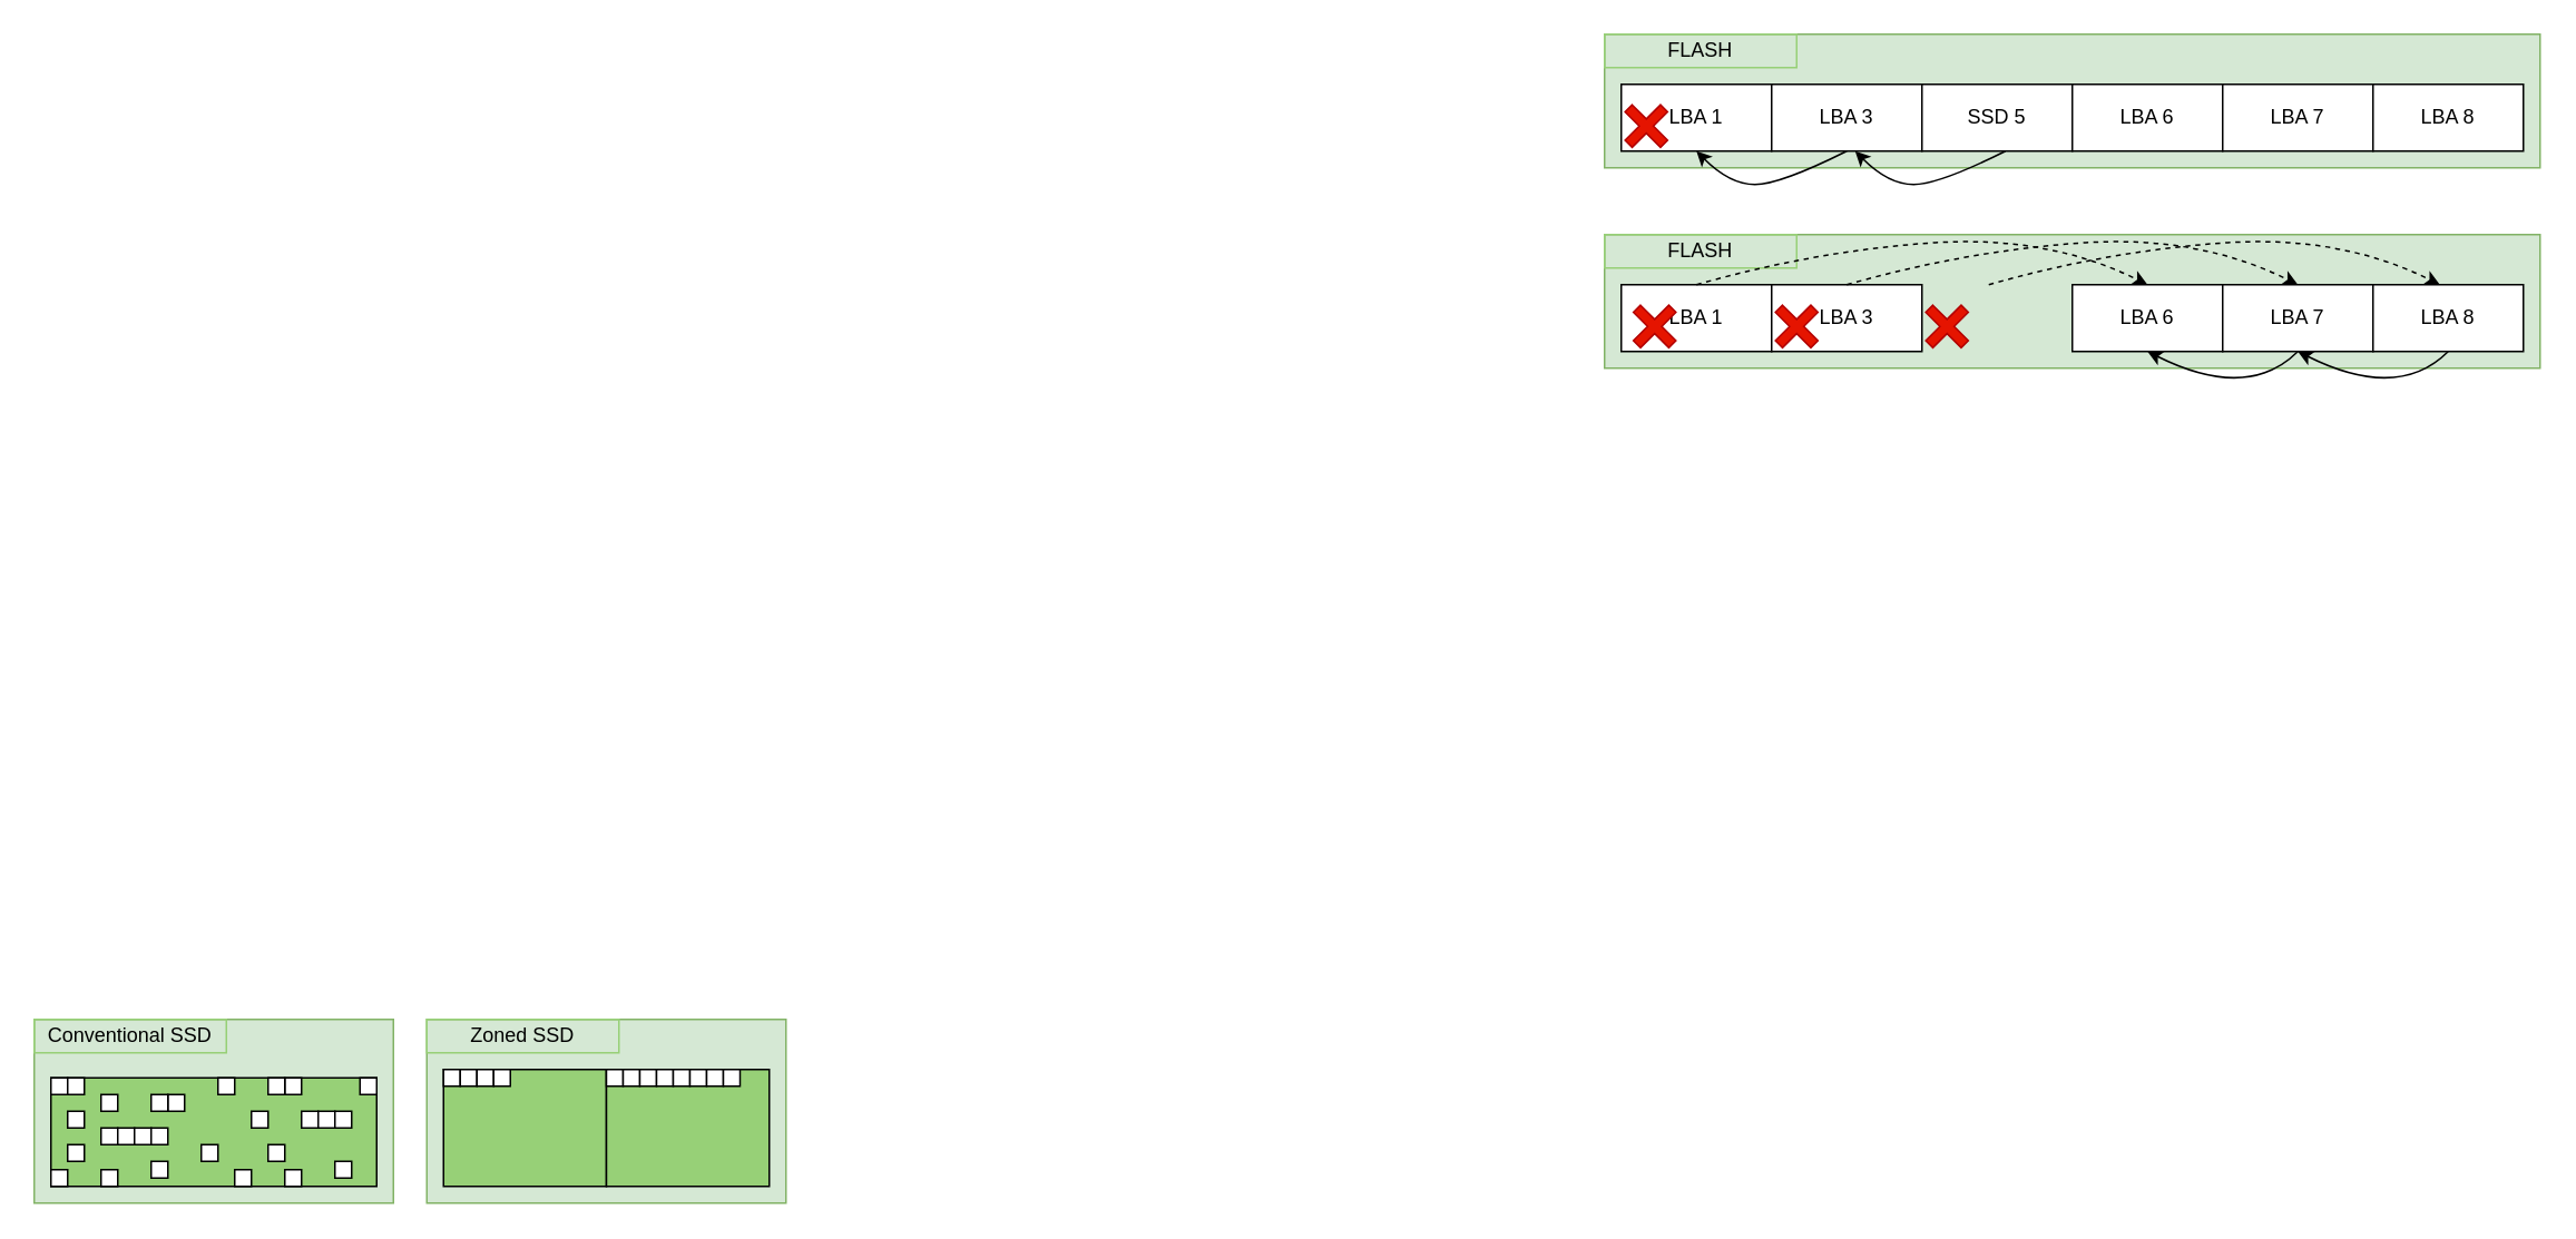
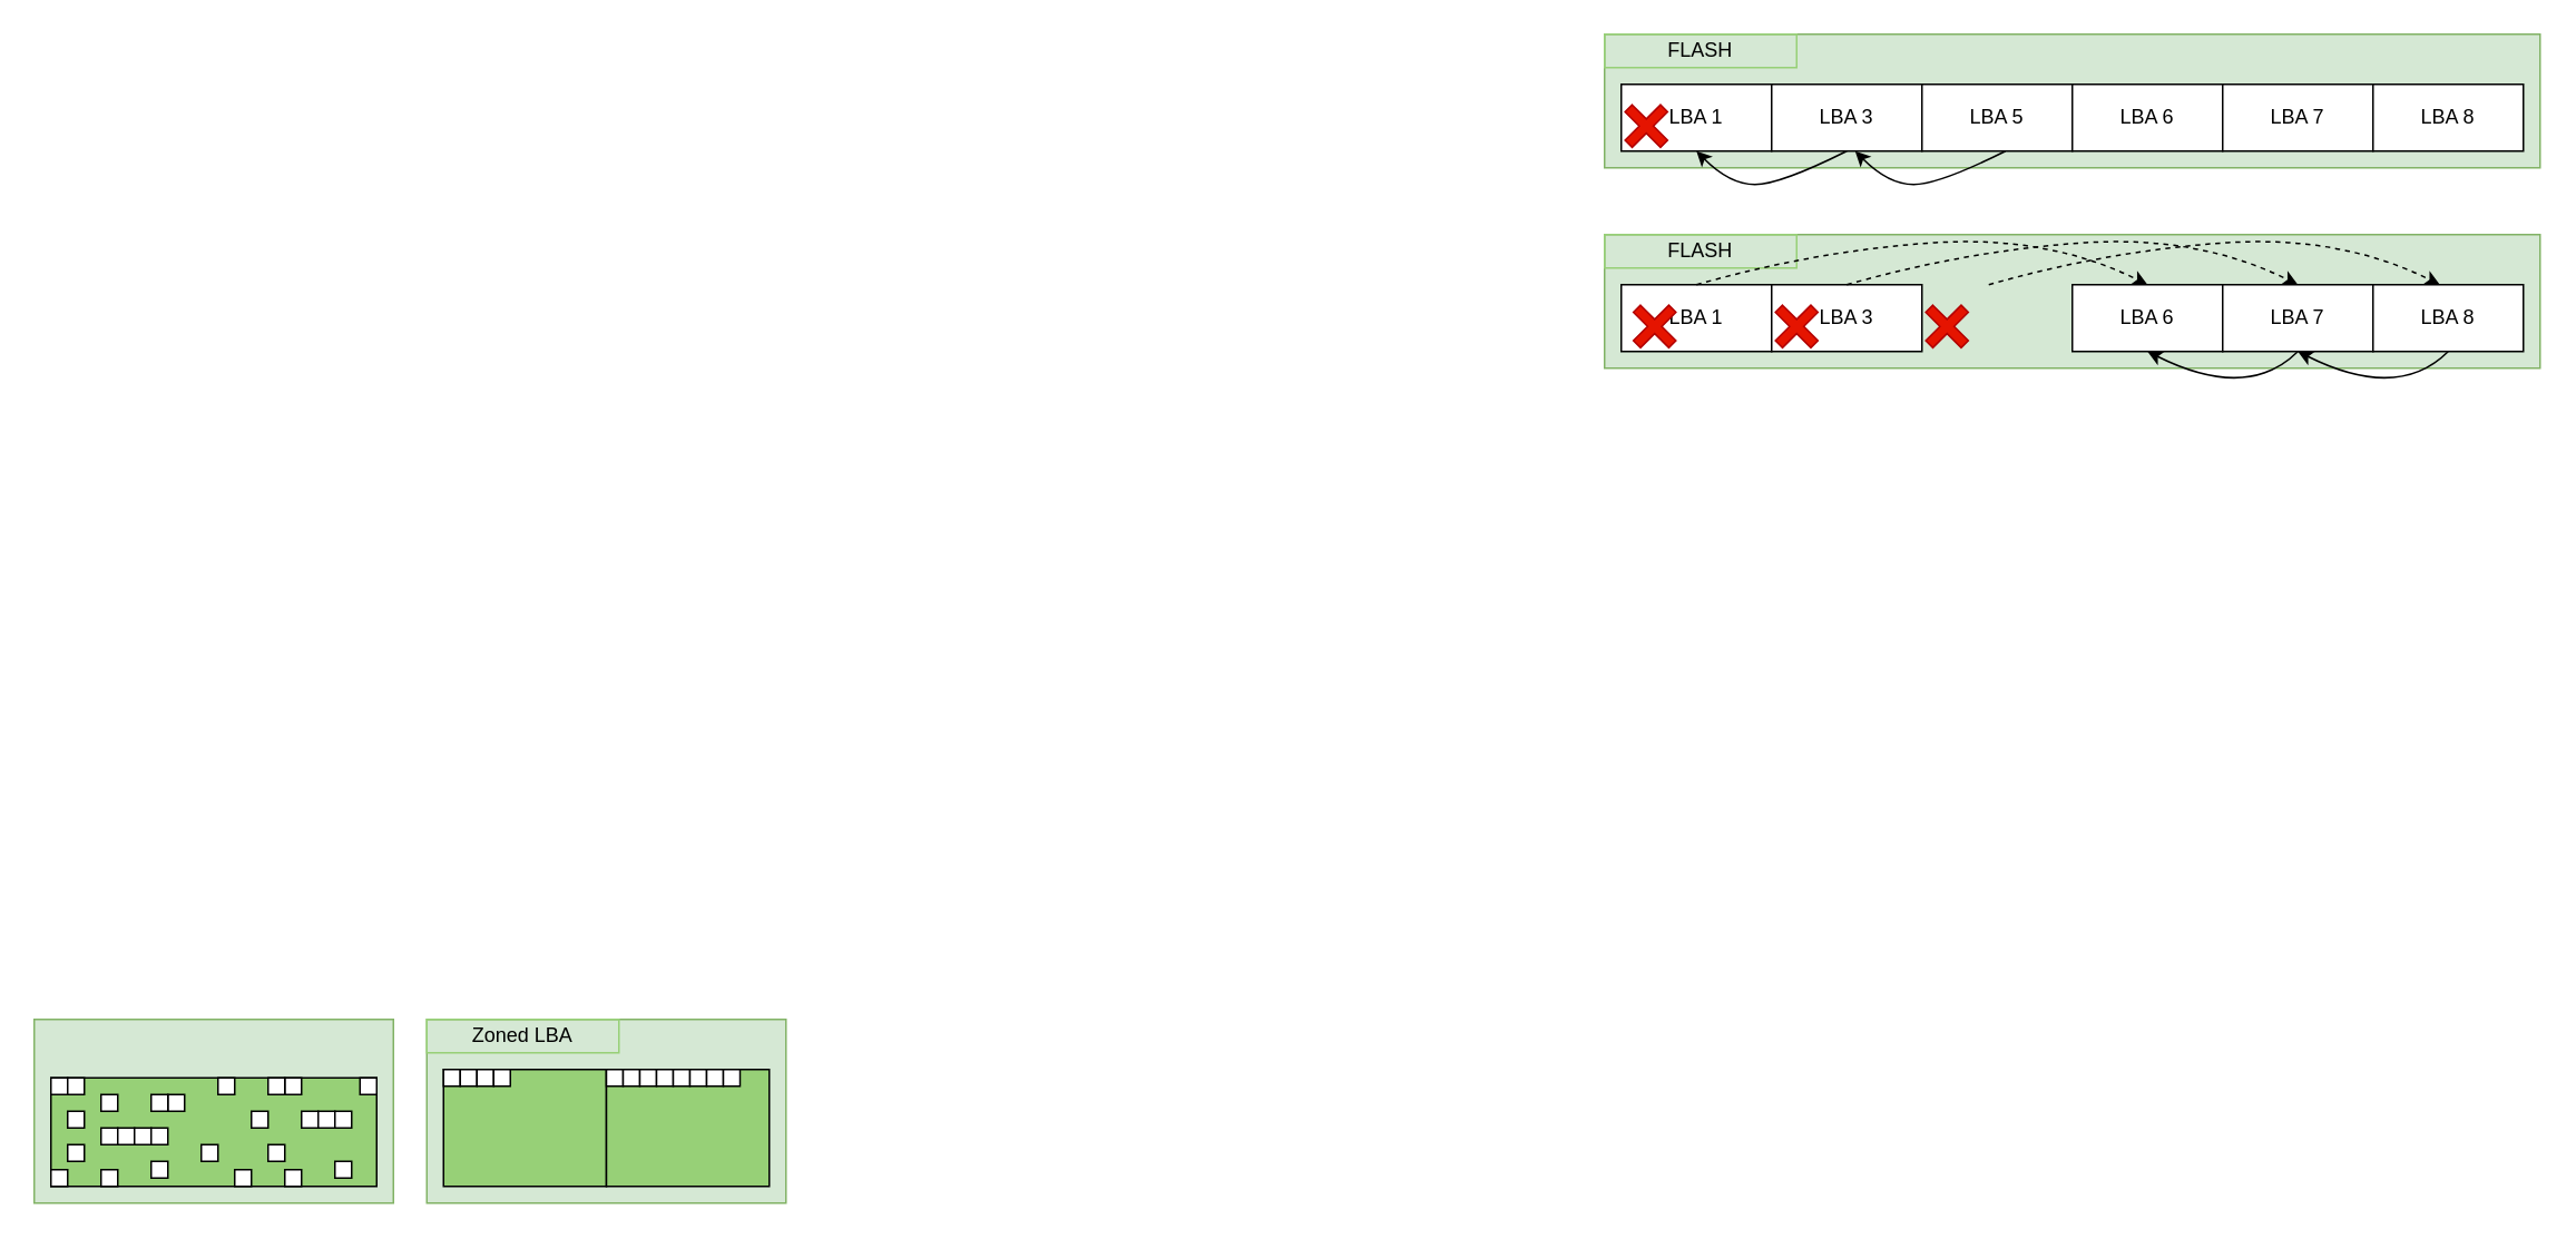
  <mxCell id="0" />
  <mxCell id="1" parent="0" />
  <mxCell id="2" value="" style="rounded=0;whiteSpace=wrap;html=1;fillColor=#d5e8d4;strokeColor=#82b366;" vertex="1" parent="1"><mxGeometry x="20" y="610" width="215" height="110" as="geometry" /></mxCell>
- <mxCell id="3" value="Conventional SSD" style="text;html=1;fillColor=none;align=center;verticalAlign=middle;whiteSpace=wrap;rounded=0;strokeColor=#97D077;" vertex="1" parent="1"><mxGeometry x="20" y="610" width="115" height="20" as="geometry" /></mxCell>
  <mxCell id="4" value="" style="group;fontSize=12;" vertex="1" connectable="0" parent="1"><mxGeometry x="160" y="530" width="10" height="10" as="geometry" /></mxCell>
  <mxCell id="5" value="" style="rounded=0;whiteSpace=wrap;html=1;fillColor=#d5e8d4;strokeColor=#82b366;" vertex="1" parent="1"><mxGeometry x="255" y="610" width="215" height="110" as="geometry" /></mxCell>
- <mxCell id="6" value="Zoned SSD" style="text;html=1;fillColor=none;align=center;verticalAlign=middle;whiteSpace=wrap;rounded=0;strokeColor=#97D077;" vertex="1" parent="1"><mxGeometry x="255" y="610" width="115" height="20" as="geometry" /></mxCell>
+ <mxCell id="6" value="Zoned LBA" style="text;html=1;fillColor=none;align=center;verticalAlign=middle;whiteSpace=wrap;rounded=0;strokeColor=#97D077;" vertex="1" parent="1"><mxGeometry x="255" y="610" width="115" height="20" as="geometry" /></mxCell>
  <mxCell id="7" value="" style="group;fontSize=12;" vertex="1" connectable="0" parent="1"><mxGeometry x="265" y="640" width="97.5" height="70" as="geometry" /></mxCell>
  <mxCell id="8" value="" style="group" vertex="1" connectable="0" parent="7"><mxGeometry width="97.5" height="70" as="geometry" /></mxCell>
  <mxCell id="9" value="" style="rounded=0;whiteSpace=wrap;html=1;fillColor=#97D077;" vertex="1" parent="8"><mxGeometry width="97.5" height="70" as="geometry" /></mxCell>
  <mxCell id="10" value="" style="rounded=0;whiteSpace=wrap;html=1;" vertex="1" parent="8"><mxGeometry width="10" height="10" as="geometry" /></mxCell>
  <mxCell id="11" value="" style="rounded=0;whiteSpace=wrap;html=1;" vertex="1" parent="8"><mxGeometry x="10" width="10" height="10" as="geometry" /></mxCell>
  <mxCell id="12" value="" style="rounded=0;whiteSpace=wrap;html=1;" vertex="1" parent="8"><mxGeometry x="20" width="10" height="10" as="geometry" /></mxCell>
  <mxCell id="13" value="" style="rounded=0;whiteSpace=wrap;html=1;" vertex="1" parent="8"><mxGeometry x="30" width="10" height="10" as="geometry" /></mxCell>
  <mxCell id="14" value="" style="group;fontSize=12;" vertex="1" connectable="0" parent="1"><mxGeometry x="30" y="645" width="230" height="70" as="geometry" /></mxCell>
  <mxCell id="15" value="" style="group" vertex="1" connectable="0" parent="14"><mxGeometry width="230" height="70" as="geometry" /></mxCell>
  <mxCell id="16" value="" style="rounded=0;whiteSpace=wrap;html=1;fillColor=#97D077;" vertex="1" parent="15"><mxGeometry width="195" height="65" as="geometry" /></mxCell>
  <mxCell id="17" value="" style="rounded=0;whiteSpace=wrap;html=1;" vertex="1" parent="15"><mxGeometry width="10" height="10" as="geometry" /></mxCell>
  <mxCell id="18" value="" style="rounded=0;whiteSpace=wrap;html=1;" vertex="1" parent="15"><mxGeometry x="10" width="10" height="10" as="geometry" /></mxCell>
  <mxCell id="19" value="" style="rounded=0;whiteSpace=wrap;html=1;" vertex="1" parent="15"><mxGeometry x="30" y="10" width="10" height="10" as="geometry" /></mxCell>
  <mxCell id="20" value="" style="rounded=0;whiteSpace=wrap;html=1;" vertex="1" parent="15"><mxGeometry x="10" y="20" width="10" height="10" as="geometry" /></mxCell>
  <mxCell id="21" value="" style="rounded=0;whiteSpace=wrap;html=1;" vertex="1" parent="15"><mxGeometry x="30" y="30" width="10" height="10" as="geometry" /></mxCell>
  <mxCell id="22" value="" style="rounded=0;whiteSpace=wrap;html=1;" vertex="1" parent="15"><mxGeometry x="40" y="30" width="10" height="10" as="geometry" /></mxCell>
  <mxCell id="23" value="" style="rounded=0;whiteSpace=wrap;html=1;" vertex="1" parent="15"><mxGeometry x="50" y="30" width="10" height="10" as="geometry" /></mxCell>
  <mxCell id="24" value="" style="rounded=0;whiteSpace=wrap;html=1;" vertex="1" parent="15"><mxGeometry x="10" y="40" width="10" height="10" as="geometry" /></mxCell>
  <mxCell id="25" value="" style="rounded=0;whiteSpace=wrap;html=1;" vertex="1" parent="15"><mxGeometry y="55" width="10" height="10" as="geometry" /></mxCell>
  <mxCell id="26" value="" style="rounded=0;whiteSpace=wrap;html=1;" vertex="1" parent="15"><mxGeometry x="30" y="55" width="10" height="10" as="geometry" /></mxCell>
  <mxCell id="27" value="" style="rounded=0;whiteSpace=wrap;html=1;" vertex="1" parent="15"><mxGeometry x="70" y="10" width="10" height="10" as="geometry" /></mxCell>
  <mxCell id="28" value="" style="rounded=0;whiteSpace=wrap;html=1;" vertex="1" parent="15"><mxGeometry x="170" y="50" width="10" height="10" as="geometry" /></mxCell>
  <mxCell id="29" value="" style="rounded=0;whiteSpace=wrap;html=1;" vertex="1" parent="15"><mxGeometry x="60" y="10" width="10" height="10" as="geometry" /></mxCell>
  <mxCell id="30" value="" style="rounded=0;whiteSpace=wrap;html=1;" vertex="1" parent="15"><mxGeometry x="60" y="30" width="10" height="10" as="geometry" /></mxCell>
  <mxCell id="31" value="" style="rounded=0;whiteSpace=wrap;html=1;" vertex="1" parent="15"><mxGeometry x="90" y="40" width="10" height="10" as="geometry" /></mxCell>
  <mxCell id="32" value="" style="rounded=0;whiteSpace=wrap;html=1;" vertex="1" parent="15"><mxGeometry x="60" y="50" width="10" height="10" as="geometry" /></mxCell>
  <mxCell id="33" value="" style="rounded=0;whiteSpace=wrap;html=1;" vertex="1" parent="15"><mxGeometry x="120" y="20" width="10" height="10" as="geometry" /></mxCell>
  <mxCell id="34" value="" style="rounded=0;whiteSpace=wrap;html=1;" vertex="1" parent="15"><mxGeometry x="185" width="10" height="10" as="geometry" /></mxCell>
  <mxCell id="35" value="" style="rounded=0;whiteSpace=wrap;html=1;" vertex="1" parent="15"><mxGeometry x="140" width="10" height="10" as="geometry" /></mxCell>
  <mxCell id="36" value="" style="rounded=0;whiteSpace=wrap;html=1;" vertex="1" parent="15"><mxGeometry x="130" width="10" height="10" as="geometry" /></mxCell>
  <mxCell id="37" value="" style="rounded=0;whiteSpace=wrap;html=1;" vertex="1" parent="15"><mxGeometry x="150" y="20" width="10" height="10" as="geometry" /></mxCell>
  <mxCell id="38" value="" style="rounded=0;whiteSpace=wrap;html=1;" vertex="1" parent="15"><mxGeometry x="160" y="20" width="10" height="10" as="geometry" /></mxCell>
  <mxCell id="39" value="" style="rounded=0;whiteSpace=wrap;html=1;" vertex="1" parent="15"><mxGeometry x="170" y="20" width="10" height="10" as="geometry" /></mxCell>
  <mxCell id="40" value="" style="rounded=0;whiteSpace=wrap;html=1;" vertex="1" parent="15"><mxGeometry x="130" y="40" width="10" height="10" as="geometry" /></mxCell>
  <mxCell id="41" value="" style="rounded=0;whiteSpace=wrap;html=1;" vertex="1" parent="15"><mxGeometry x="140" y="55" width="10" height="10" as="geometry" /></mxCell>
  <mxCell id="42" value="" style="rounded=0;whiteSpace=wrap;html=1;" vertex="1" parent="15"><mxGeometry x="110" y="55" width="10" height="10" as="geometry" /></mxCell>
  <mxCell id="43" value="" style="rounded=0;whiteSpace=wrap;html=1;" vertex="1" parent="15"><mxGeometry x="100" width="10" height="10" as="geometry" /></mxCell>
  <mxCell id="44" value="" style="group;fontSize=12;" vertex="1" connectable="0" parent="1"><mxGeometry x="362.5" y="640" width="97.5" height="70" as="geometry" /></mxCell>
  <mxCell id="45" value="" style="group" vertex="1" connectable="0" parent="44"><mxGeometry width="97.5" height="70" as="geometry" /></mxCell>
  <mxCell id="46" value="" style="rounded=0;whiteSpace=wrap;html=1;fillColor=#97D077;" vertex="1" parent="45"><mxGeometry width="97.5" height="70" as="geometry" /></mxCell>
  <mxCell id="47" value="" style="rounded=0;whiteSpace=wrap;html=1;" vertex="1" parent="45"><mxGeometry width="10" height="10" as="geometry" /></mxCell>
  <mxCell id="48" value="" style="rounded=0;whiteSpace=wrap;html=1;" vertex="1" parent="45"><mxGeometry x="10" width="10" height="10" as="geometry" /></mxCell>
  <mxCell id="49" value="" style="rounded=0;whiteSpace=wrap;html=1;" vertex="1" parent="45"><mxGeometry x="20" width="10" height="10" as="geometry" /></mxCell>
  <mxCell id="50" value="" style="rounded=0;whiteSpace=wrap;html=1;" vertex="1" parent="45"><mxGeometry x="30" width="10" height="10" as="geometry" /></mxCell>
  <mxCell id="51" value="" style="rounded=0;whiteSpace=wrap;html=1;" vertex="1" parent="45"><mxGeometry x="40" width="10" height="10" as="geometry" /></mxCell>
  <mxCell id="52" value="" style="rounded=0;whiteSpace=wrap;html=1;" vertex="1" parent="45"><mxGeometry x="50" width="10" height="10" as="geometry" /></mxCell>
  <mxCell id="53" value="" style="rounded=0;whiteSpace=wrap;html=1;" vertex="1" parent="45"><mxGeometry x="60" width="10" height="10" as="geometry" /></mxCell>
  <mxCell id="54" value="" style="rounded=0;whiteSpace=wrap;html=1;" vertex="1" parent="45"><mxGeometry x="70" width="10" height="10" as="geometry" /></mxCell>
  <mxCell id="55" value="" style="rounded=0;whiteSpace=wrap;html=1;fillColor=#d5e8d4;strokeColor=#82b366;" vertex="1" parent="1"><mxGeometry x="960" y="20" width="560" height="80" as="geometry" /></mxCell>
  <mxCell id="56" value="LBA 1" style="rounded=0;whiteSpace=wrap;html=1;" vertex="1" parent="1"><mxGeometry x="970" y="50" width="90" height="40" as="geometry" /></mxCell>
  <mxCell id="57" value="FLASH" style="text;html=1;fillColor=none;align=center;verticalAlign=middle;whiteSpace=wrap;rounded=0;strokeColor=#97D077;" vertex="1" parent="1"><mxGeometry x="960" y="20" width="115" height="20" as="geometry" /></mxCell>
  <mxCell id="58" value="LBA 3" style="rounded=0;whiteSpace=wrap;html=1;" vertex="1" parent="1"><mxGeometry x="1060" y="50" width="90" height="40" as="geometry" /></mxCell>
  <mxCell id="59" value="" style="curved=1;endArrow=classic;html=1;rounded=0;exitX=0.5;exitY=1;exitDx=0;exitDy=0;entryX=0.5;entryY=1;entryDx=0;entryDy=0;" edge="1" parent="1" source="58" target="56"><mxGeometry width="50" height="50" relative="1" as="geometry"><mxPoint x="1155" y="200" as="sourcePoint" /><mxPoint x="1205" y="150" as="targetPoint" /><Array as="points"><mxPoint x="1065" y="110" /><mxPoint x="1035" y="110" /></Array></mxGeometry></mxCell>
- <mxCell id="60" value="SSD 5" style="rounded=0;whiteSpace=wrap;html=1;" vertex="1" parent="1"><mxGeometry x="1150" y="50" width="90" height="40" as="geometry" /></mxCell>
+ <mxCell id="60" value="LBA 5" style="rounded=0;whiteSpace=wrap;html=1;" vertex="1" parent="1"><mxGeometry x="1150" y="50" width="90" height="40" as="geometry" /></mxCell>
  <mxCell id="61" value="" style="shape=cross;whiteSpace=wrap;html=1;rotation=45;fillColor=#e51400;fontColor=#ffffff;strokeColor=#B20000;" vertex="1" parent="1"><mxGeometry x="970" y="60" width="30" height="30" as="geometry" /></mxCell>
  <mxCell id="62" value="" style="rounded=0;whiteSpace=wrap;html=1;fillColor=#d5e8d4;strokeColor=#82b366;" vertex="1" parent="1"><mxGeometry x="960" y="140" width="560" height="80" as="geometry" /></mxCell>
  <mxCell id="63" value="LBA 1" style="rounded=0;whiteSpace=wrap;html=1;" vertex="1" parent="1"><mxGeometry x="970" y="170" width="90" height="40" as="geometry" /></mxCell>
  <mxCell id="64" value="FLASH" style="text;html=1;fillColor=none;align=center;verticalAlign=middle;whiteSpace=wrap;rounded=0;strokeColor=#97D077;" vertex="1" parent="1"><mxGeometry x="960" y="140" width="115" height="20" as="geometry" /></mxCell>
  <mxCell id="65" value="LBA 3" style="rounded=0;whiteSpace=wrap;html=1;" vertex="1" parent="1"><mxGeometry x="1060" y="170" width="90" height="40" as="geometry" /></mxCell>
  <mxCell id="66" value="LBA 6" style="rounded=0;whiteSpace=wrap;html=1;" vertex="1" parent="1"><mxGeometry x="1240" y="170" width="90" height="40" as="geometry" /></mxCell>
  <mxCell id="67" value="LBA 7" style="rounded=0;whiteSpace=wrap;html=1;" vertex="1" parent="1"><mxGeometry x="1330" y="170" width="90" height="40" as="geometry" /></mxCell>
  <mxCell id="68" value="LBA 8" style="rounded=0;whiteSpace=wrap;html=1;" vertex="1" parent="1"><mxGeometry x="1420" y="170" width="90" height="40" as="geometry" /></mxCell>
  <mxCell id="69" value="" style="curved=1;endArrow=classic;html=1;rounded=0;exitX=0.5;exitY=1;exitDx=0;exitDy=0;entryX=0.5;entryY=1;entryDx=0;entryDy=0;" edge="1" parent="1" source="68" target="67"><mxGeometry width="50" height="50" relative="1" as="geometry"><mxPoint x="1675" y="240" as="sourcePoint" /><mxPoint x="1495" y="240" as="targetPoint" /><Array as="points"><mxPoint x="1435" y="240" /></Array></mxGeometry></mxCell>
  <mxCell id="70" value="" style="shape=cross;whiteSpace=wrap;html=1;rotation=45;fillColor=#e51400;fontColor=#ffffff;strokeColor=#B20000;" vertex="1" parent="1"><mxGeometry x="975" y="180" width="30" height="30" as="geometry" /></mxCell>
  <mxCell id="71" value="" style="shape=cross;whiteSpace=wrap;html=1;rotation=45;fillColor=#e51400;fontColor=#ffffff;strokeColor=#B20000;" vertex="1" parent="1"><mxGeometry x="1060" y="180" width="30" height="30" as="geometry" /></mxCell>
  <mxCell id="72" value="" style="shape=cross;whiteSpace=wrap;html=1;rotation=45;fillColor=#e51400;fontColor=#ffffff;strokeColor=#B20000;" vertex="1" parent="1"><mxGeometry x="1150" y="180" width="30" height="30" as="geometry" /></mxCell>
  <mxCell id="73" value="" style="curved=1;endArrow=classic;html=1;rounded=0;exitX=0.5;exitY=0;exitDx=0;exitDy=0;entryX=0.5;entryY=0;entryDx=0;entryDy=0;dashed=1;" edge="1" parent="1" source="63" target="66"><mxGeometry width="50" height="50" relative="1" as="geometry"><mxPoint x="1565" y="220" as="sourcePoint" /><mxPoint x="1475" y="220" as="targetPoint" /><Array as="points"><mxPoint x="1085" y="150" /><mxPoint x="1225" y="140" /></Array></mxGeometry></mxCell>
  <mxCell id="74" value="" style="curved=1;endArrow=classic;html=1;rounded=0;exitX=0.5;exitY=1;exitDx=0;exitDy=0;entryX=0.5;entryY=1;entryDx=0;entryDy=0;" edge="1" parent="1"><mxGeometry width="50" height="50" relative="1" as="geometry"><mxPoint x="1200" y="90" as="sourcePoint" /><mxPoint x="1110" y="90" as="targetPoint" /><Array as="points"><mxPoint x="1160" y="110" /><mxPoint x="1130" y="110" /></Array></mxGeometry></mxCell>
  <mxCell id="75" value="" style="curved=1;endArrow=classic;html=1;rounded=0;exitX=0.5;exitY=1;exitDx=0;exitDy=0;entryX=0.5;entryY=1;entryDx=0;entryDy=0;" edge="1" parent="1"><mxGeometry width="50" height="50" relative="1" as="geometry"><mxPoint x="1375" y="210" as="sourcePoint" /><mxPoint x="1285" y="210" as="targetPoint" /><Array as="points"><mxPoint x="1345" y="240" /></Array></mxGeometry></mxCell>
  <mxCell id="76" value="LBA 6" style="rounded=0;whiteSpace=wrap;html=1;" vertex="1" parent="1"><mxGeometry x="1240" y="50" width="90" height="40" as="geometry" /></mxCell>
  <mxCell id="77" value="LBA 7" style="rounded=0;whiteSpace=wrap;html=1;" vertex="1" parent="1"><mxGeometry x="1330" y="50" width="90" height="40" as="geometry" /></mxCell>
  <mxCell id="78" value="LBA 8" style="rounded=0;whiteSpace=wrap;html=1;" vertex="1" parent="1"><mxGeometry x="1420" y="50" width="90" height="40" as="geometry" /></mxCell>
  <mxCell id="79" value="" style="curved=1;endArrow=classic;html=1;rounded=0;exitX=0.5;exitY=0;exitDx=0;exitDy=0;entryX=0.5;entryY=0;entryDx=0;entryDy=0;dashed=1;" edge="1" parent="1"><mxGeometry width="50" height="50" relative="1" as="geometry"><mxPoint x="1105" y="170" as="sourcePoint" /><mxPoint x="1375" y="170" as="targetPoint" /><Array as="points"><mxPoint x="1175" y="150" /><mxPoint x="1315" y="140" /></Array></mxGeometry></mxCell>
  <mxCell id="80" value="" style="curved=1;endArrow=classic;html=1;rounded=0;exitX=0.5;exitY=0;exitDx=0;exitDy=0;entryX=0.5;entryY=0;entryDx=0;entryDy=0;dashed=1;" edge="1" parent="1"><mxGeometry width="50" height="50" relative="1" as="geometry"><mxPoint x="1190" y="170" as="sourcePoint" /><mxPoint x="1460" y="170" as="targetPoint" /><Array as="points"><mxPoint x="1260" y="150" /><mxPoint x="1400" y="140" /></Array></mxGeometry></mxCell>
